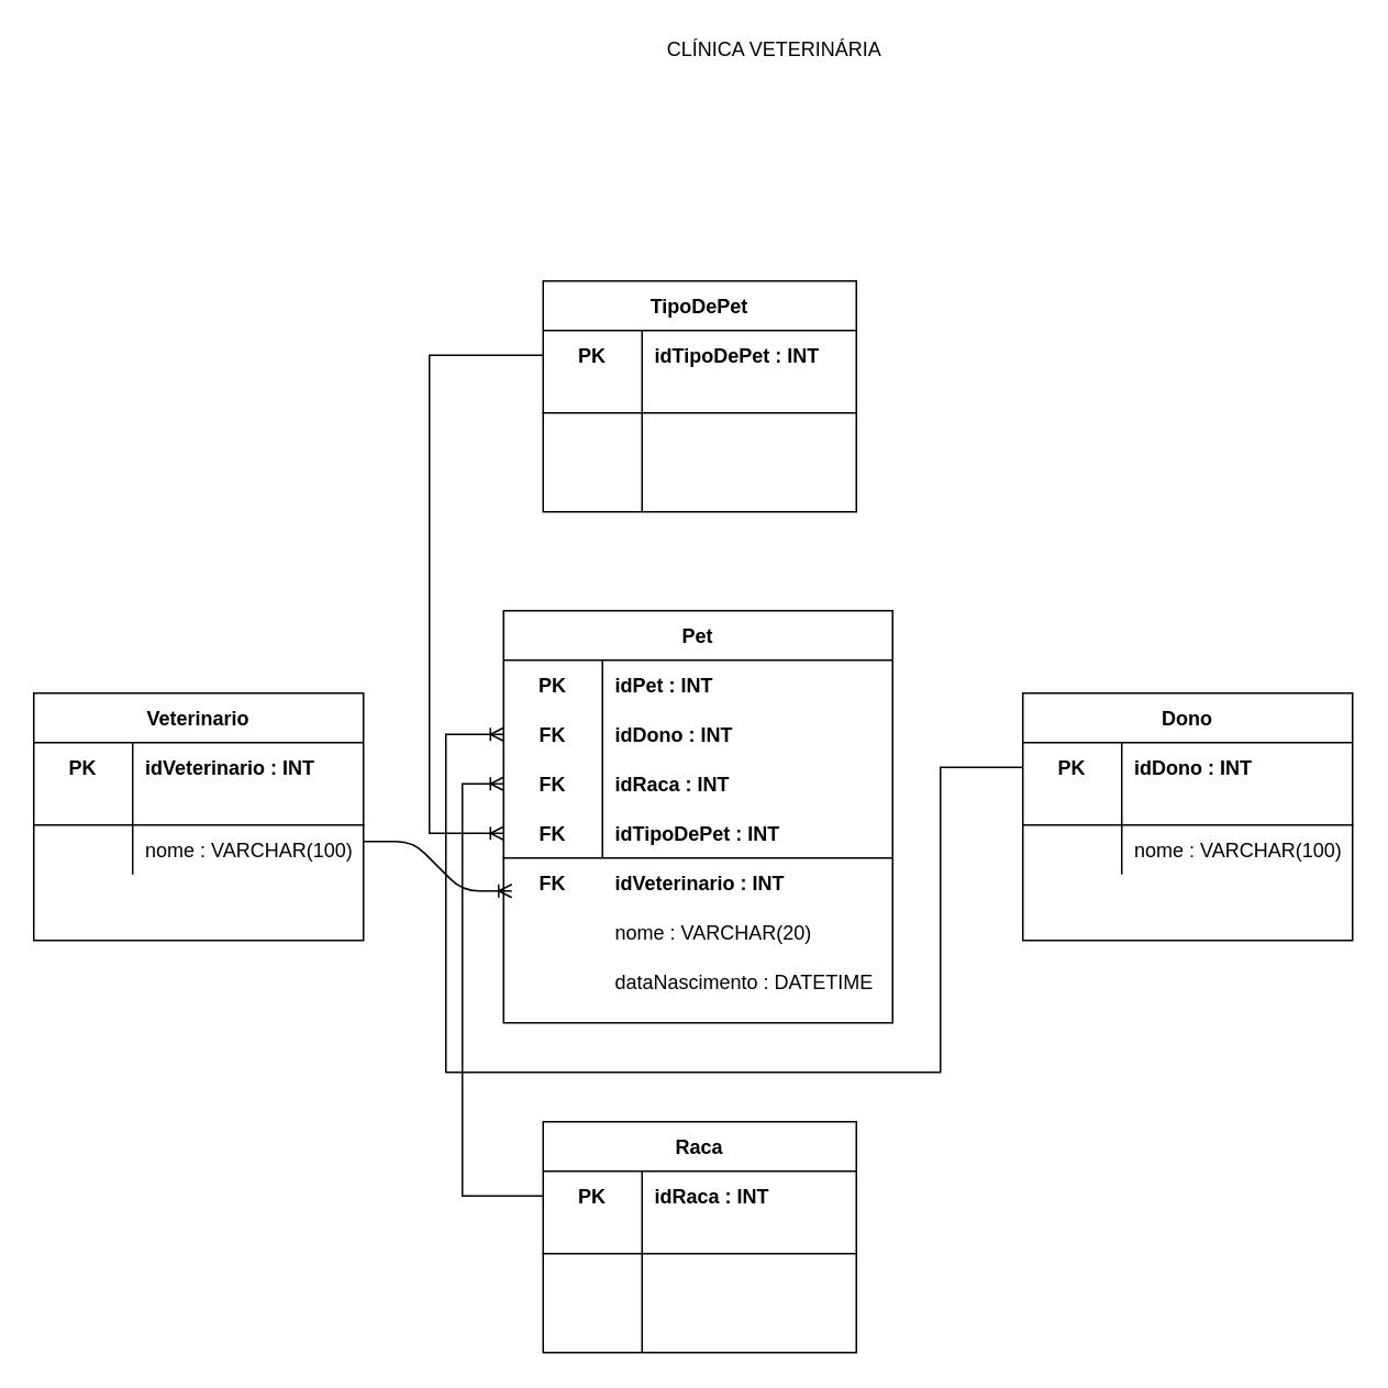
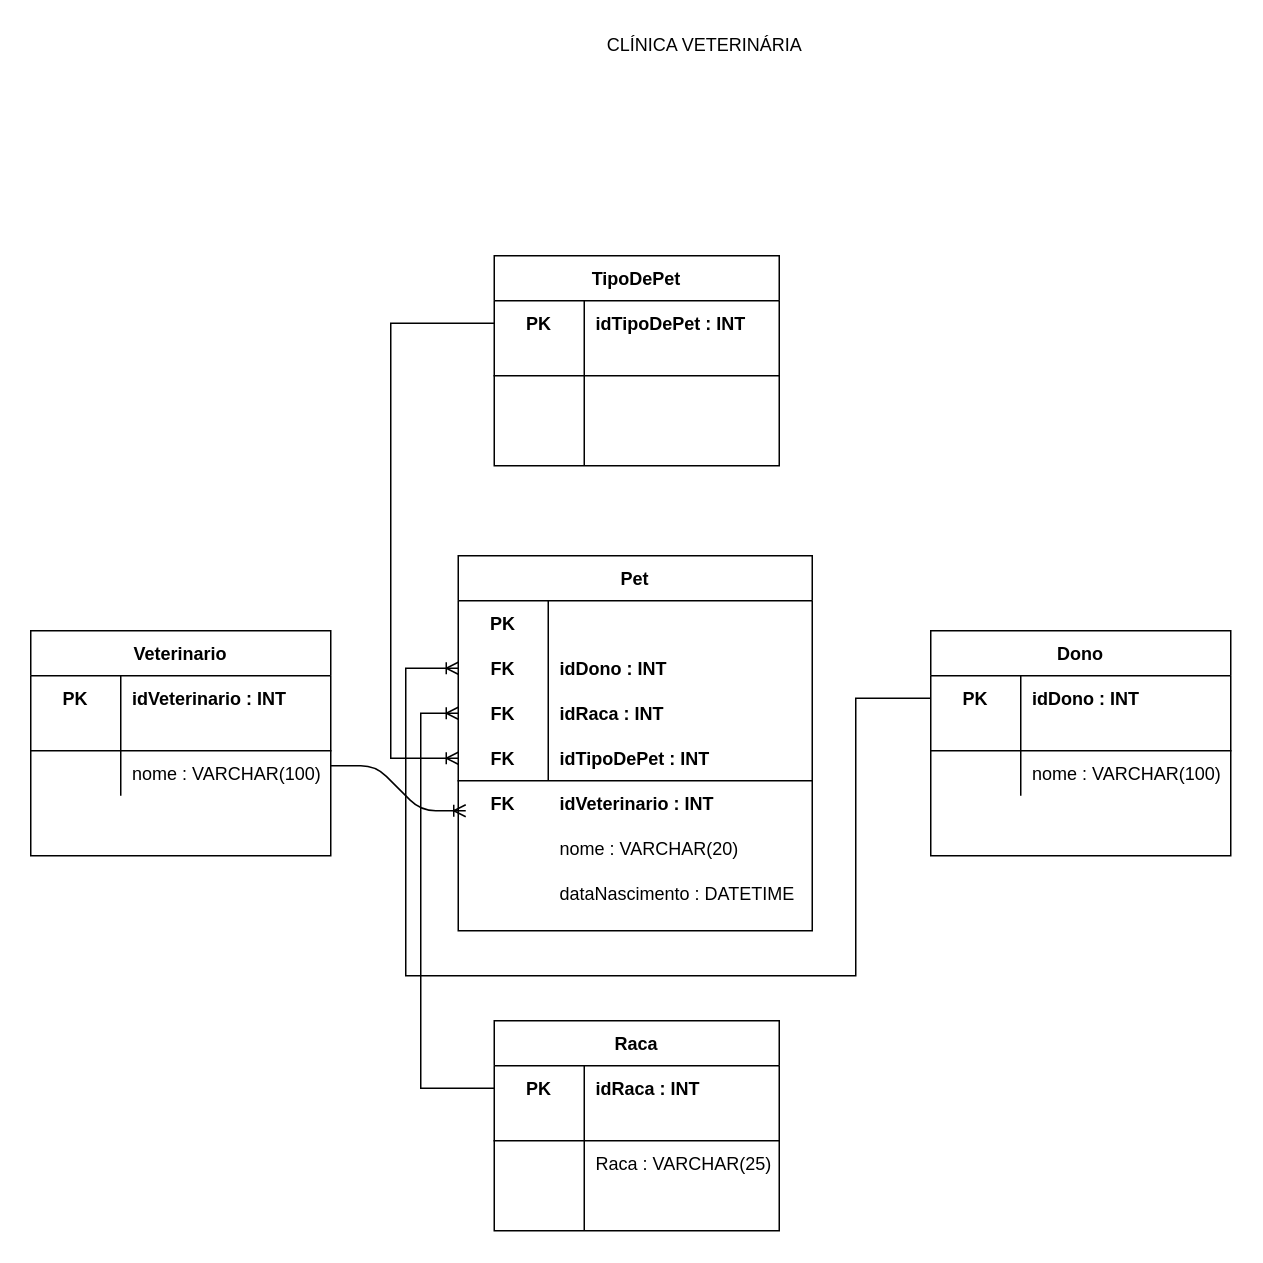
  <mxCell id="0" />
  <mxCell id="1" parent="0" />
  <mxCell id="2" value="CLÍNICA VETERINÁRIA" style="text;html=1;align=center;verticalAlign=middle;resizable=0;points=[];autosize=1;" vertex="1" parent="1"><mxGeometry x="394" y="20" width="150" height="20" as="geometry" /></mxCell>
  <mxCell id="3" value="idVeterinario : INT" style="shape=partialRectangle;connectable=0;fillColor=none;top=0;left=0;bottom=0;right=0;align=left;spacingLeft=6;fontStyle=1;overflow=hidden;" vertex="1" parent="1"><mxGeometry x="365" y="520" width="140" height="30" as="geometry" /></mxCell>
  <mxCell id="4" value="dataNascimento : DATETIME" style="shape=partialRectangle;connectable=0;fillColor=none;top=0;left=0;bottom=0;right=0;align=left;spacingLeft=6;fontStyle=0;overflow=hidden;" vertex="1" parent="1"><mxGeometry x="365" y="580" width="166" height="30" as="geometry" /></mxCell>
  <mxCell id="5" value="nome : VARCHAR(20)" style="shape=partialRectangle;connectable=0;fillColor=none;top=0;left=0;bottom=0;right=0;align=left;spacingLeft=6;fontStyle=0;overflow=hidden;" vertex="1" parent="1"><mxGeometry x="365" y="550" width="140" height="30" as="geometry" /></mxCell>
  <mxCell id="6" value="FK" style="shape=partialRectangle;connectable=0;fillColor=none;top=0;left=0;bottom=0;right=0;fontStyle=1;overflow=hidden;" vertex="1" parent="1"><mxGeometry x="305" y="520" width="60" height="30" as="geometry" /></mxCell>
  <mxCell id="7" value="Veterinario" style="shape=table;startSize=30;container=1;collapsible=1;childLayout=tableLayout;fixedRows=1;rowLines=0;fontStyle=1;align=center;resizeLast=1;" vertex="1" parent="1"><mxGeometry x="20" y="420" width="200" height="150" as="geometry" /></mxCell>
  <mxCell id="8" value="" style="shape=partialRectangle;collapsible=0;dropTarget=0;pointerEvents=0;fillColor=none;top=0;left=0;bottom=0;right=0;points=[[0,0.5],[1,0.5]];portConstraint=eastwest;" vertex="1" parent="7"><mxGeometry y="30" width="200" height="30" as="geometry" /></mxCell>
  <mxCell id="9" value="PK" style="shape=partialRectangle;connectable=0;fillColor=none;top=0;left=0;bottom=0;right=0;fontStyle=1;overflow=hidden;" vertex="1" parent="8"><mxGeometry width="60" height="30" as="geometry" /></mxCell>
  <mxCell id="10" value="idVeterinario : INT" style="shape=partialRectangle;connectable=0;fillColor=none;top=0;left=0;bottom=0;right=0;align=left;spacingLeft=6;fontStyle=1;overflow=hidden;" vertex="1" parent="8"><mxGeometry x="60" width="140" height="30" as="geometry" /></mxCell>
  <mxCell id="11" value="" style="shape=partialRectangle;collapsible=0;dropTarget=0;pointerEvents=0;fillColor=none;top=0;left=0;bottom=1;right=0;points=[[0,0.5],[1,0.5]];portConstraint=eastwest;" vertex="1" parent="7"><mxGeometry y="60" width="200" height="20" as="geometry" /></mxCell>
  <mxCell id="12" value="" style="shape=partialRectangle;connectable=0;fillColor=none;top=0;left=0;bottom=0;right=0;fontStyle=1;overflow=hidden;" vertex="1" parent="11"><mxGeometry width="60" height="20" as="geometry" /></mxCell>
  <mxCell id="13" value="" style="shape=partialRectangle;connectable=0;fillColor=none;top=0;left=0;bottom=0;right=0;align=left;spacingLeft=6;fontStyle=5;overflow=hidden;" vertex="1" parent="11"><mxGeometry x="60" width="140" height="20" as="geometry" /></mxCell>
  <mxCell id="14" value="" style="shape=partialRectangle;collapsible=0;dropTarget=0;pointerEvents=0;fillColor=none;top=0;left=0;bottom=0;right=0;points=[[0,0.5],[1,0.5]];portConstraint=eastwest;" vertex="1" parent="7"><mxGeometry y="80" width="200" height="30" as="geometry" /></mxCell>
  <mxCell id="15" value="" style="shape=partialRectangle;connectable=0;fillColor=none;top=0;left=0;bottom=0;right=0;editable=1;overflow=hidden;" vertex="1" parent="14"><mxGeometry width="60" height="30" as="geometry" /></mxCell>
  <mxCell id="16" value="nome : VARCHAR(100)" style="shape=partialRectangle;connectable=0;fillColor=none;top=0;left=0;bottom=0;right=0;align=left;spacingLeft=6;overflow=hidden;" vertex="1" parent="14"><mxGeometry x="60" width="140" height="30" as="geometry" /></mxCell>
  <mxCell id="17" value="" style="shape=partialRectangle;collapsible=0;dropTarget=0;pointerEvents=0;fillColor=none;top=0;left=0;bottom=0;right=0;points=[[0,0.5],[1,0.5]];portConstraint=eastwest;" vertex="1" parent="7"><mxGeometry y="110" width="200" height="30" as="geometry" /></mxCell>
  <mxCell id="18" value="" style="shape=partialRectangle;connectable=0;fillColor=none;top=0;left=0;bottom=0;right=0;editable=1;overflow=hidden;" vertex="1" parent="17"><mxGeometry width="60" height="30" as="geometry" /></mxCell>
  <mxCell id="19" value="Pet" style="shape=table;startSize=30;container=1;collapsible=1;childLayout=tableLayout;fixedRows=1;rowLines=0;fontStyle=1;align=center;resizeLast=1;" vertex="1" parent="1"><mxGeometry x="305" y="370" width="236" height="250" as="geometry" /></mxCell>
  <mxCell id="20" value="" style="shape=partialRectangle;collapsible=0;dropTarget=0;pointerEvents=0;fillColor=none;top=0;left=0;bottom=0;right=0;points=[[0,0.5],[1,0.5]];portConstraint=eastwest;" vertex="1" parent="19"><mxGeometry y="30" width="236" height="30" as="geometry" /></mxCell>
  <mxCell id="21" value="PK" style="shape=partialRectangle;connectable=0;fillColor=none;top=0;left=0;bottom=0;right=0;fontStyle=1;overflow=hidden;" vertex="1" parent="20"><mxGeometry width="60" height="30" as="geometry" /></mxCell>
- <mxCell id="22" value="idPet : INT" style="shape=partialRectangle;connectable=0;fillColor=none;top=0;left=0;bottom=0;right=0;align=left;spacingLeft=6;fontStyle=1;overflow=hidden;" vertex="1" parent="20"><mxGeometry x="60" width="176" height="30" as="geometry" /></mxCell>
  <mxCell id="23" value="" style="shape=partialRectangle;collapsible=0;dropTarget=0;pointerEvents=0;fillColor=none;top=0;left=0;bottom=0;right=0;points=[[0,0.5],[1,0.5]];portConstraint=eastwest;" vertex="1" parent="19"><mxGeometry y="60" width="236" height="30" as="geometry" /></mxCell>
  <mxCell id="24" value="FK" style="shape=partialRectangle;connectable=0;fillColor=none;top=0;left=0;bottom=0;right=0;editable=1;overflow=hidden;fontStyle=1" vertex="1" parent="23"><mxGeometry width="60" height="30" as="geometry" /></mxCell>
  <mxCell id="25" value="idDono : INT" style="shape=partialRectangle;connectable=0;fillColor=none;top=0;left=0;bottom=0;right=0;align=left;spacingLeft=6;overflow=hidden;fontStyle=1" vertex="1" parent="23"><mxGeometry x="60" width="176" height="30" as="geometry" /></mxCell>
  <mxCell id="26" value="" style="shape=partialRectangle;collapsible=0;dropTarget=0;pointerEvents=0;fillColor=none;top=0;left=0;bottom=0;right=0;points=[[0,0.5],[1,0.5]];portConstraint=eastwest;" vertex="1" parent="19"><mxGeometry y="90" width="236" height="30" as="geometry" /></mxCell>
  <mxCell id="27" value="FK" style="shape=partialRectangle;connectable=0;fillColor=none;top=0;left=0;bottom=0;right=0;editable=1;overflow=hidden;fontStyle=1" vertex="1" parent="26"><mxGeometry width="60" height="30" as="geometry" /></mxCell>
  <mxCell id="28" value="idRaca : INT" style="shape=partialRectangle;connectable=0;fillColor=none;top=0;left=0;bottom=0;right=0;align=left;spacingLeft=6;overflow=hidden;fontStyle=1" vertex="1" parent="26"><mxGeometry x="60" width="176" height="30" as="geometry" /></mxCell>
  <mxCell id="29" value="" style="shape=partialRectangle;collapsible=0;dropTarget=0;pointerEvents=0;fillColor=none;top=0;left=0;bottom=1;right=0;points=[[0,0.5],[1,0.5]];portConstraint=eastwest;" vertex="1" parent="19"><mxGeometry y="120" width="236" height="30" as="geometry" /></mxCell>
  <mxCell id="30" value="FK" style="shape=partialRectangle;connectable=0;fillColor=none;top=0;left=0;bottom=0;right=0;fontStyle=1;overflow=hidden;" vertex="1" parent="29"><mxGeometry width="60" height="30" as="geometry" /></mxCell>
  <mxCell id="31" value="idTipoDePet : INT" style="shape=partialRectangle;connectable=0;fillColor=none;top=0;left=0;bottom=0;right=0;align=left;spacingLeft=6;fontStyle=1;overflow=hidden;" vertex="1" parent="29"><mxGeometry x="60" width="176" height="30" as="geometry" /></mxCell>
  <mxCell id="32" value="TipoDePet" style="shape=table;startSize=30;container=1;collapsible=1;childLayout=tableLayout;fixedRows=1;rowLines=0;fontStyle=1;align=center;resizeLast=1;" vertex="1" parent="1"><mxGeometry x="329" y="170" width="190" height="140" as="geometry" /></mxCell>
  <mxCell id="33" value="" style="shape=partialRectangle;collapsible=0;dropTarget=0;pointerEvents=0;fillColor=none;top=0;left=0;bottom=0;right=0;points=[[0,0.5],[1,0.5]];portConstraint=eastwest;" vertex="1" parent="32"><mxGeometry y="30" width="190" height="30" as="geometry" /></mxCell>
  <mxCell id="34" value="PK" style="shape=partialRectangle;connectable=0;fillColor=none;top=0;left=0;bottom=0;right=0;fontStyle=1;overflow=hidden;" vertex="1" parent="33"><mxGeometry width="60" height="30" as="geometry" /></mxCell>
  <mxCell id="35" value="idTipoDePet : INT" style="shape=partialRectangle;connectable=0;fillColor=none;top=0;left=0;bottom=0;right=0;align=left;spacingLeft=6;fontStyle=1;overflow=hidden;" vertex="1" parent="33"><mxGeometry x="60" width="130" height="30" as="geometry" /></mxCell>
  <mxCell id="36" value="" style="shape=partialRectangle;collapsible=0;dropTarget=0;pointerEvents=0;fillColor=none;top=0;left=0;bottom=1;right=0;points=[[0,0.5],[1,0.5]];portConstraint=eastwest;" vertex="1" parent="32"><mxGeometry y="60" width="190" height="20" as="geometry" /></mxCell>
  <mxCell id="37" value="" style="shape=partialRectangle;connectable=0;fillColor=none;top=0;left=0;bottom=0;right=0;fontStyle=1;overflow=hidden;" vertex="1" parent="36"><mxGeometry width="60" height="20" as="geometry" /></mxCell>
  <mxCell id="38" value="" style="shape=partialRectangle;connectable=0;fillColor=none;top=0;left=0;bottom=0;right=0;align=left;spacingLeft=6;fontStyle=5;overflow=hidden;" vertex="1" parent="36"><mxGeometry x="60" width="130" height="20" as="geometry" /></mxCell>
  <mxCell id="39" value="" style="shape=partialRectangle;collapsible=0;dropTarget=0;pointerEvents=0;fillColor=none;top=0;left=0;bottom=0;right=0;points=[[0,0.5],[1,0.5]];portConstraint=eastwest;" vertex="1" parent="32"><mxGeometry y="80" width="190" height="30" as="geometry" /></mxCell>
  <mxCell id="40" value="" style="shape=partialRectangle;connectable=0;fillColor=none;top=0;left=0;bottom=0;right=0;editable=1;overflow=hidden;" vertex="1" parent="39"><mxGeometry width="60" height="30" as="geometry" /></mxCell>
  <mxCell id="41" value="" style="shape=partialRectangle;collapsible=0;dropTarget=0;pointerEvents=0;fillColor=none;top=0;left=0;bottom=0;right=0;points=[[0,0.5],[1,0.5]];portConstraint=eastwest;" vertex="1" parent="32"><mxGeometry y="110" width="190" height="30" as="geometry" /></mxCell>
  <mxCell id="42" value="" style="shape=partialRectangle;connectable=0;fillColor=none;top=0;left=0;bottom=0;right=0;editable=1;overflow=hidden;" vertex="1" parent="41"><mxGeometry width="60" height="30" as="geometry" /></mxCell>
  <mxCell id="43" value="" style="shape=partialRectangle;connectable=0;fillColor=none;top=0;left=0;bottom=0;right=0;align=left;spacingLeft=6;overflow=hidden;" vertex="1" parent="41"><mxGeometry x="60" width="130" height="30" as="geometry" /></mxCell>
  <mxCell id="44" value="Raca" style="shape=table;startSize=30;container=1;collapsible=1;childLayout=tableLayout;fixedRows=1;rowLines=0;fontStyle=1;align=center;resizeLast=1;" vertex="1" parent="1"><mxGeometry x="329" y="680" width="190" height="140" as="geometry" /></mxCell>
  <mxCell id="45" value="" style="shape=partialRectangle;collapsible=0;dropTarget=0;pointerEvents=0;fillColor=none;top=0;left=0;bottom=0;right=0;points=[[0,0.5],[1,0.5]];portConstraint=eastwest;" vertex="1" parent="44"><mxGeometry y="30" width="190" height="30" as="geometry" /></mxCell>
  <mxCell id="46" value="PK" style="shape=partialRectangle;connectable=0;fillColor=none;top=0;left=0;bottom=0;right=0;fontStyle=1;overflow=hidden;" vertex="1" parent="45"><mxGeometry width="60" height="30" as="geometry" /></mxCell>
  <mxCell id="47" value="idRaca : INT" style="shape=partialRectangle;connectable=0;fillColor=none;top=0;left=0;bottom=0;right=0;align=left;spacingLeft=6;fontStyle=1;overflow=hidden;" vertex="1" parent="45"><mxGeometry x="60" width="130" height="30" as="geometry" /></mxCell>
  <mxCell id="48" value="" style="shape=partialRectangle;collapsible=0;dropTarget=0;pointerEvents=0;fillColor=none;top=0;left=0;bottom=1;right=0;points=[[0,0.5],[1,0.5]];portConstraint=eastwest;" vertex="1" parent="44"><mxGeometry y="60" width="190" height="20" as="geometry" /></mxCell>
  <mxCell id="49" value="" style="shape=partialRectangle;connectable=0;fillColor=none;top=0;left=0;bottom=0;right=0;fontStyle=1;overflow=hidden;" vertex="1" parent="48"><mxGeometry width="60" height="20" as="geometry" /></mxCell>
  <mxCell id="50" value="" style="shape=partialRectangle;connectable=0;fillColor=none;top=0;left=0;bottom=0;right=0;align=left;spacingLeft=6;fontStyle=5;overflow=hidden;" vertex="1" parent="48"><mxGeometry x="60" width="130" height="20" as="geometry" /></mxCell>
  <mxCell id="51" value="" style="shape=partialRectangle;collapsible=0;dropTarget=0;pointerEvents=0;fillColor=none;top=0;left=0;bottom=0;right=0;points=[[0,0.5],[1,0.5]];portConstraint=eastwest;" vertex="1" parent="44"><mxGeometry y="80" width="190" height="30" as="geometry" /></mxCell>
  <mxCell id="52" value="" style="shape=partialRectangle;connectable=0;fillColor=none;top=0;left=0;bottom=0;right=0;editable=1;overflow=hidden;" vertex="1" parent="51"><mxGeometry width="60" height="30" as="geometry" /></mxCell>
+ <mxCell id="53" value="Raca : VARCHAR(25)" style="shape=partialRectangle;connectable=0;fillColor=none;top=0;left=0;bottom=0;right=0;align=left;spacingLeft=6;overflow=hidden;" vertex="1" parent="51"><mxGeometry x="60" width="130" height="30" as="geometry" /></mxCell>
  <mxCell id="54" value="" style="shape=partialRectangle;collapsible=0;dropTarget=0;pointerEvents=0;fillColor=none;top=0;left=0;bottom=0;right=0;points=[[0,0.5],[1,0.5]];portConstraint=eastwest;" vertex="1" parent="44"><mxGeometry y="110" width="190" height="30" as="geometry" /></mxCell>
  <mxCell id="55" value="" style="shape=partialRectangle;connectable=0;fillColor=none;top=0;left=0;bottom=0;right=0;editable=1;overflow=hidden;" vertex="1" parent="54"><mxGeometry width="60" height="30" as="geometry" /></mxCell>
  <mxCell id="56" value="" style="shape=partialRectangle;connectable=0;fillColor=none;top=0;left=0;bottom=0;right=0;align=left;spacingLeft=6;overflow=hidden;" vertex="1" parent="54"><mxGeometry x="60" width="130" height="30" as="geometry" /></mxCell>
  <mxCell id="57" value="Dono" style="shape=table;startSize=30;container=1;collapsible=1;childLayout=tableLayout;fixedRows=1;rowLines=0;fontStyle=1;align=center;resizeLast=1;" vertex="1" parent="1"><mxGeometry x="620" y="420" width="200" height="150" as="geometry" /></mxCell>
  <mxCell id="58" value="" style="shape=partialRectangle;collapsible=0;dropTarget=0;pointerEvents=0;fillColor=none;top=0;left=0;bottom=0;right=0;points=[[0,0.5],[1,0.5]];portConstraint=eastwest;" vertex="1" parent="57"><mxGeometry y="30" width="200" height="30" as="geometry" /></mxCell>
  <mxCell id="59" value="PK" style="shape=partialRectangle;connectable=0;fillColor=none;top=0;left=0;bottom=0;right=0;fontStyle=1;overflow=hidden;" vertex="1" parent="58"><mxGeometry width="60" height="30" as="geometry" /></mxCell>
  <mxCell id="60" value="idDono : INT" style="shape=partialRectangle;connectable=0;fillColor=none;top=0;left=0;bottom=0;right=0;align=left;spacingLeft=6;fontStyle=1;overflow=hidden;" vertex="1" parent="58"><mxGeometry x="60" width="140" height="30" as="geometry" /></mxCell>
  <mxCell id="61" value="" style="shape=partialRectangle;collapsible=0;dropTarget=0;pointerEvents=0;fillColor=none;top=0;left=0;bottom=1;right=0;points=[[0,0.5],[1,0.5]];portConstraint=eastwest;" vertex="1" parent="57"><mxGeometry y="60" width="200" height="20" as="geometry" /></mxCell>
  <mxCell id="62" value="" style="shape=partialRectangle;connectable=0;fillColor=none;top=0;left=0;bottom=0;right=0;fontStyle=1;overflow=hidden;" vertex="1" parent="61"><mxGeometry width="60" height="20" as="geometry" /></mxCell>
  <mxCell id="63" value="" style="shape=partialRectangle;connectable=0;fillColor=none;top=0;left=0;bottom=0;right=0;align=left;spacingLeft=6;fontStyle=5;overflow=hidden;" vertex="1" parent="61"><mxGeometry x="60" width="140" height="20" as="geometry" /></mxCell>
  <mxCell id="64" value="" style="shape=partialRectangle;collapsible=0;dropTarget=0;pointerEvents=0;fillColor=none;top=0;left=0;bottom=0;right=0;points=[[0,0.5],[1,0.5]];portConstraint=eastwest;" vertex="1" parent="57"><mxGeometry y="80" width="200" height="30" as="geometry" /></mxCell>
  <mxCell id="65" value="" style="shape=partialRectangle;connectable=0;fillColor=none;top=0;left=0;bottom=0;right=0;editable=1;overflow=hidden;" vertex="1" parent="64"><mxGeometry width="60" height="30" as="geometry" /></mxCell>
  <mxCell id="66" value="nome : VARCHAR(100)" style="shape=partialRectangle;connectable=0;fillColor=none;top=0;left=0;bottom=0;right=0;align=left;spacingLeft=6;overflow=hidden;" vertex="1" parent="64"><mxGeometry x="60" width="140" height="30" as="geometry" /></mxCell>
  <mxCell id="67" value="" style="shape=partialRectangle;collapsible=0;dropTarget=0;pointerEvents=0;fillColor=none;top=0;left=0;bottom=0;right=0;points=[[0,0.5],[1,0.5]];portConstraint=eastwest;" vertex="1" parent="57"><mxGeometry y="110" width="200" height="30" as="geometry" /></mxCell>
  <mxCell id="68" value="" style="shape=partialRectangle;connectable=0;fillColor=none;top=0;left=0;bottom=0;right=0;editable=1;overflow=hidden;" vertex="1" parent="67"><mxGeometry width="60" height="30" as="geometry" /></mxCell>
  <mxCell id="69" value="" style="edgeStyle=entityRelationEdgeStyle;fontSize=12;html=1;endArrow=ERoneToMany;" edge="1" parent="1"><mxGeometry width="100" height="100" relative="1" as="geometry"><mxPoint x="220" y="510" as="sourcePoint" /><mxPoint x="310" y="540" as="targetPoint" /></mxGeometry></mxCell>
  <mxCell id="70" style="edgeStyle=orthogonalEdgeStyle;rounded=0;orthogonalLoop=1;jettySize=auto;html=1;exitX=0;exitY=0.5;exitDx=0;exitDy=0;entryX=0;entryY=0.5;entryDx=0;entryDy=0;endArrow=ERoneToMany;endFill=0;" edge="1" parent="1" source="58" target="23"><mxGeometry relative="1" as="geometry"><Array as="points"><mxPoint x="570" y="465" /><mxPoint x="570" y="650" /><mxPoint x="270" y="650" /><mxPoint x="270" y="445" /></Array></mxGeometry></mxCell>
  <mxCell id="71" style="edgeStyle=orthogonalEdgeStyle;rounded=0;orthogonalLoop=1;jettySize=auto;html=1;exitX=0;exitY=0.5;exitDx=0;exitDy=0;entryX=0;entryY=0.5;entryDx=0;entryDy=0;endArrow=ERoneToMany;endFill=0;" edge="1" parent="1" source="45" target="26"><mxGeometry relative="1" as="geometry"><Array as="points"><mxPoint x="280" y="725" /><mxPoint x="280" y="475" /></Array></mxGeometry></mxCell>
  <mxCell id="72" style="edgeStyle=orthogonalEdgeStyle;rounded=0;orthogonalLoop=1;jettySize=auto;html=1;exitX=0;exitY=0.5;exitDx=0;exitDy=0;entryX=0;entryY=0.5;entryDx=0;entryDy=0;endArrow=ERoneToMany;endFill=0;" edge="1" parent="1" source="33" target="29"><mxGeometry relative="1" as="geometry"><Array as="points"><mxPoint x="260" y="215" /><mxPoint x="260" y="505" /></Array></mxGeometry></mxCell>
